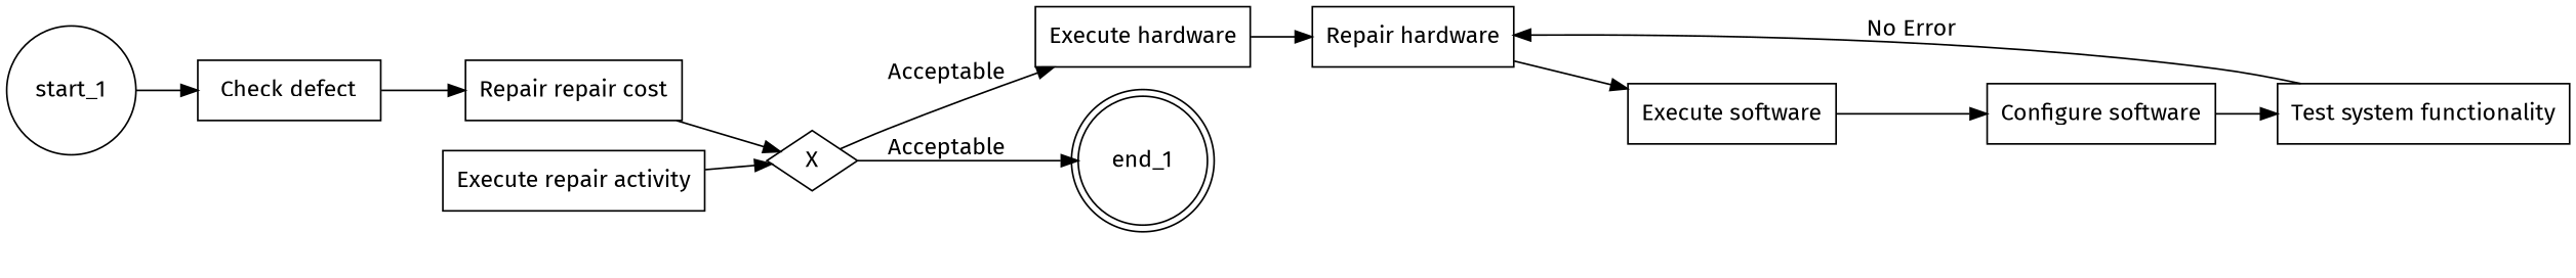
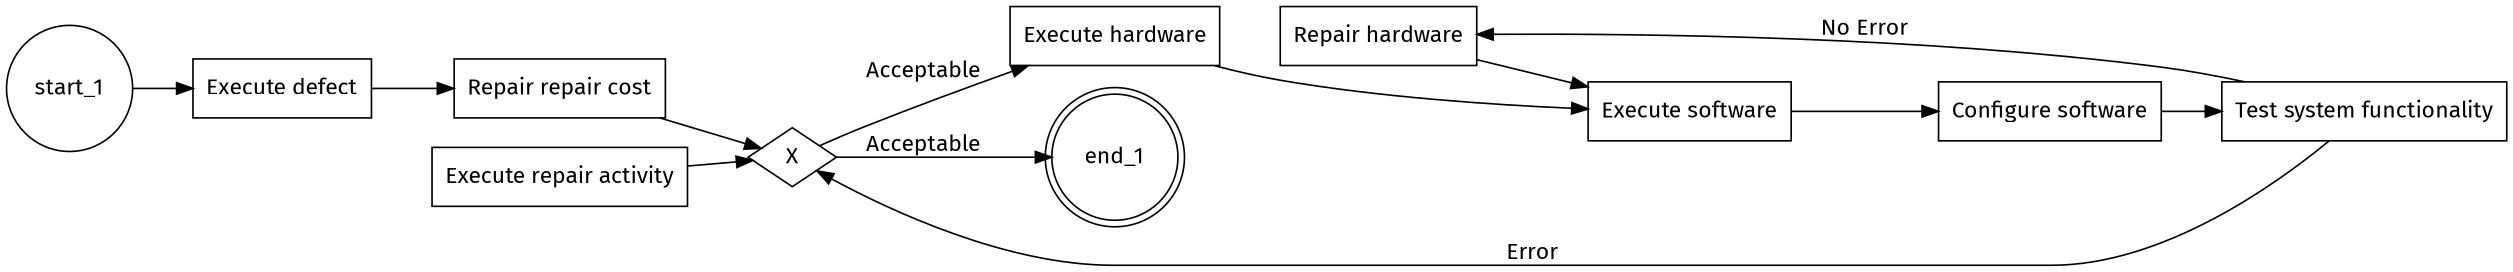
  digraph {
    fontname="Fira Sans"
    rankdir=LR
    node [fontname="Fira Sans" shape=rectangle]
    edge [fontname="Fira Sans"]
    start_1 [shape=circle]
-   n2 [label="Check defect"]
+   n2 [label="Execute defect"]
    n3 [label="Repair repair cost"]
    n4 [label=X shape=diamond]
    n5 [label="Execute hardware"]
    end_1 [shape=doublecircle]
    n7 [label="Repair hardware"]
    n8 [label="Execute software"]
    n9 [label="Configure software"]
    n10 [label="Test system functionality"]
    n11 [label="Execute repair activity"]
    start_1 -> n2
    n2 -> n3
    n3 -> n4
    n4 -> n5 [label=Acceptable]
    n4 -> end_1 [label=Acceptable]
-   n5 -> n7
+   n5 -> n8
    n7 -> n8
    n8 -> n9
    n9 -> n10
+   n10 -> n4 [label=Error]
    n10 -> n7 [label="No Error"]
    n11 -> n4
  }
